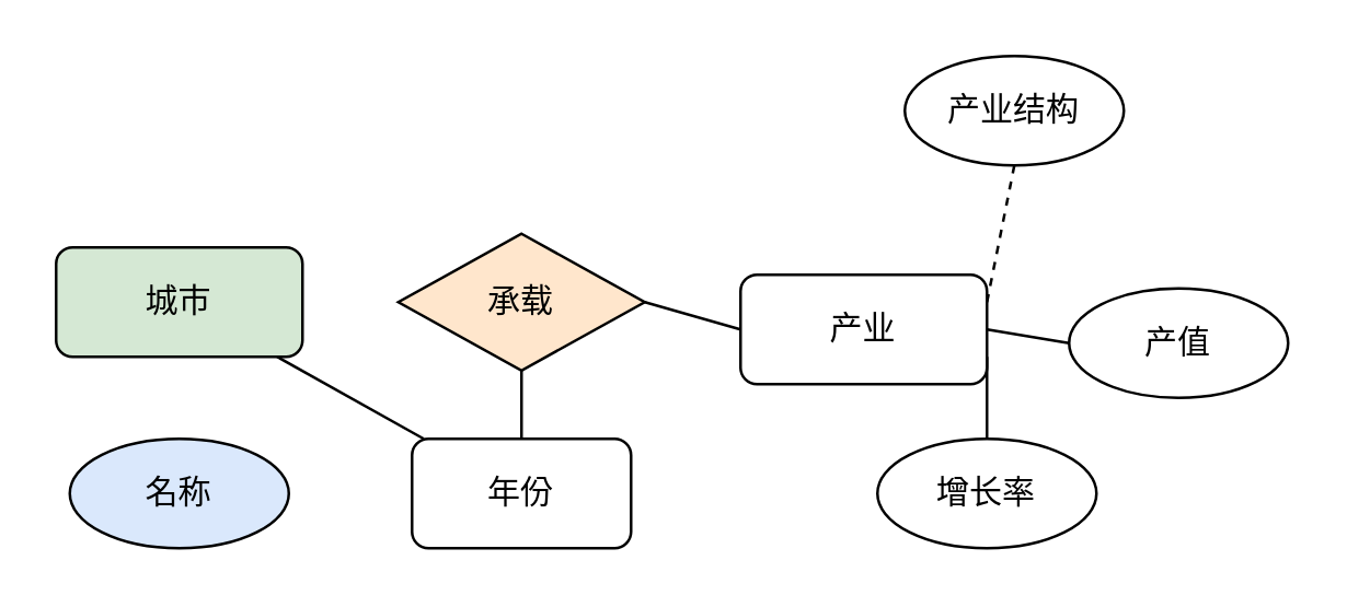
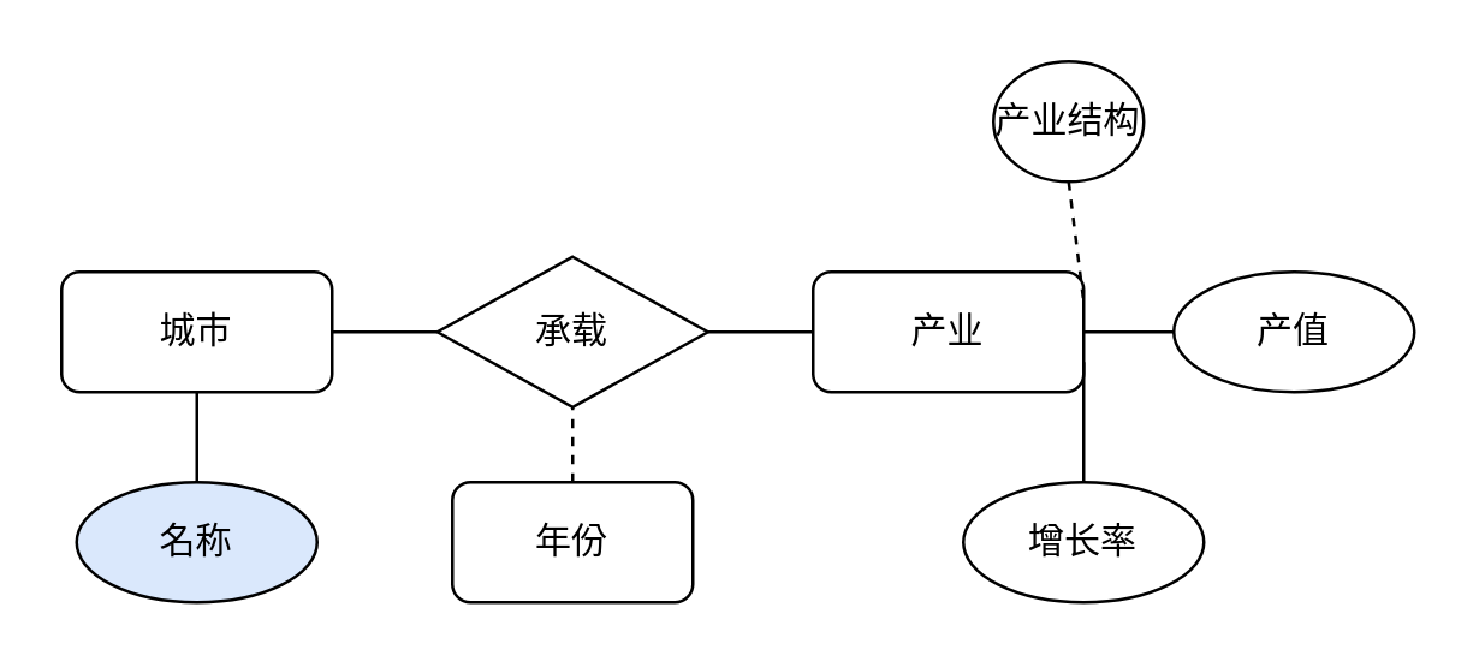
  <mxCell id="0" />
  <mxCell id="1" parent="0" />
- <mxCell id="2" value="产业" style="rounded=1;whiteSpace=wrap;html=1;" vertex="1" parent="1"><mxGeometry x="270" y="100" width="90" height="40" as="geometry" /></mxCell>
- <mxCell id="3" value="承载" style="rhombus;whiteSpace=wrap;html=1;fillColor=#ffe6cc;" vertex="1" parent="1"><mxGeometry x="145" y="85" width="90" height="50" as="geometry" /></mxCell>
- <mxCell id="4" value="产业结构" style="ellipse;whiteSpace=wrap;html=1;" vertex="1" parent="1"><mxGeometry x="330" y="20" width="80" height="40" as="geometry" /></mxCell>
+ <mxCell id="2" value="产业" style="rounded=1;whiteSpace=wrap;html=1;" vertex="1" parent="1"><mxGeometry x="270" y="90" width="90" height="40" as="geometry" /></mxCell>
+ <mxCell id="3" value="承载" style="rhombus;whiteSpace=wrap;html=1;" vertex="1" parent="1"><mxGeometry x="145" y="85" width="90" height="50" as="geometry" /></mxCell>
+ <mxCell id="4" value="产业结构" style="ellipse;whiteSpace=wrap;html=1;" vertex="1" parent="1"><mxGeometry x="330" y="20" width="50" height="40" as="geometry" /></mxCell>
  <mxCell id="5" value="年份" style="whiteSpace=wrap;html=1;rounded=1;" vertex="1" parent="1"><mxGeometry x="150" y="160" width="80" height="40" as="geometry" /></mxCell>
  <mxCell id="6" value="名称" style="ellipse;whiteSpace=wrap;html=1;fillColor=#dae8fc;" vertex="1" parent="1"><mxGeometry x="25" y="160" width="80" height="40" as="geometry" /></mxCell>
- <mxCell id="7" value="产值" style="ellipse;whiteSpace=wrap;html=1;" vertex="1" parent="1"><mxGeometry x="390" y="105" width="80" height="40" as="geometry" /></mxCell>
+ <mxCell id="7" value="产值" style="ellipse;whiteSpace=wrap;html=1;" vertex="1" parent="1"><mxGeometry x="390" y="90" width="80" height="40" as="geometry" /></mxCell>
  <mxCell id="8" value="增长率" style="ellipse;whiteSpace=wrap;html=1;" vertex="1" parent="1"><mxGeometry x="320" y="160" width="80" height="40" as="geometry" /></mxCell>
  <mxCell id="9" value="" style="endArrow=none;html=1;rounded=0;entryX=0;entryY=0.5;entryDx=0;entryDy=0;exitX=1;exitY=0.5;exitDx=0;exitDy=0;" edge="1" parent="1" source="3" target="2"><mxGeometry width="50" height="50" relative="1" as="geometry"><mxPoint x="230" y="110" as="sourcePoint" /><mxPoint x="260" y="60" as="targetPoint" /></mxGeometry></mxCell>
- <mxCell id="10" value="" style="endArrow=none;html=1;rounded=0;" edge="1" parent="1" source="17" target="5"><mxGeometry width="50" height="50" relative="1" as="geometry"><mxPoint x="60" y="110" as="sourcePoint" /><mxPoint x="110" y="60" as="targetPoint" /></mxGeometry></mxCell>
- <mxCell id="11" value="" style="endArrow=none;html=1;rounded=0;entryX=0.5;entryY=1;entryDx=0;entryDy=0;exitX=0.5;exitY=0;exitDx=0;exitDy=0;" edge="1" parent="1" source="5" target="3"><mxGeometry width="50" height="50" relative="1" as="geometry"><mxPoint x="170" y="160" as="sourcePoint" /><mxPoint x="220" y="110" as="targetPoint" /></mxGeometry></mxCell>
+ <mxCell id="10" value="" style="endArrow=none;html=1;rounded=0;entryX=0;entryY=0.5;entryDx=0;entryDy=0;" edge="1" parent="1" source="17" target="3"><mxGeometry width="50" height="50" relative="1" as="geometry"><mxPoint x="60" y="110" as="sourcePoint" /><mxPoint x="110" y="60" as="targetPoint" /></mxGeometry></mxCell>
+ <mxCell id="11" value="" style="endArrow=none;html=1;rounded=0;entryX=0.5;entryY=1;entryDx=0;entryDy=0;exitX=0.5;exitY=0;exitDx=0;exitDy=0;dashed=1;" edge="1" parent="1" source="5" target="3"><mxGeometry width="50" height="50" relative="1" as="geometry"><mxPoint x="170" y="160" as="sourcePoint" /><mxPoint x="220" y="110" as="targetPoint" /></mxGeometry></mxCell>
+ <mxCell id="12" value="" style="endArrow=none;html=1;rounded=0;entryX=0.5;entryY=1;entryDx=0;entryDy=0;exitX=0.5;exitY=0;exitDx=0;exitDy=0;" edge="1" parent="1" source="6" target="17"><mxGeometry width="50" height="50" relative="1" as="geometry"><mxPoint x="175" y="170" as="sourcePoint" /><mxPoint x="175" y="145" as="targetPoint" /></mxGeometry></mxCell>
  <mxCell id="13" value="" style="endArrow=none;html=1;rounded=0;entryX=1;entryY=0.5;entryDx=0;entryDy=0;exitX=0;exitY=0.5;exitDx=0;exitDy=0;" edge="1" parent="1" source="7" target="2"><mxGeometry width="50" height="50" relative="1" as="geometry"><mxPoint x="185" y="180" as="sourcePoint" /><mxPoint x="185" y="155" as="targetPoint" /></mxGeometry></mxCell>
  <mxCell id="14" value="" style="endArrow=none;html=1;rounded=0;entryX=1;entryY=0.75;entryDx=0;entryDy=0;exitX=0.5;exitY=0;exitDx=0;exitDy=0;" edge="1" parent="1" source="8" target="2"><mxGeometry width="50" height="50" relative="1" as="geometry"><mxPoint x="400" y="120" as="sourcePoint" /><mxPoint x="370" y="120" as="targetPoint" /></mxGeometry></mxCell>
  <mxCell id="15" value="" style="endArrow=none;html=1;rounded=0;entryX=1;entryY=0.25;entryDx=0;entryDy=0;exitX=0.5;exitY=1;exitDx=0;exitDy=0;dashed=1;" edge="1" parent="1" source="4" target="2"><mxGeometry width="50" height="50" relative="1" as="geometry"><mxPoint x="410" y="130" as="sourcePoint" /><mxPoint x="380" y="130" as="targetPoint" /></mxGeometry></mxCell>
  <mxCell id="16" value="" style="endArrow=none;html=1;rounded=0;entryX=0;entryY=0.5;entryDx=0;entryDy=0;" edge="1" parent="1" target="17"><mxGeometry width="50" height="50" relative="1" as="geometry"><mxPoint x="60" y="110" as="sourcePoint" /><mxPoint x="145" y="110" as="targetPoint" /></mxGeometry></mxCell>
- <mxCell id="17" value="城市" style="rounded=1;whiteSpace=wrap;html=1;fillColor=#d5e8d4;" vertex="1" parent="1"><mxGeometry x="20" y="90" width="90" height="40" as="geometry" /></mxCell>
+ <mxCell id="17" value="城市" style="rounded=1;whiteSpace=wrap;html=1;" vertex="1" parent="1"><mxGeometry x="20" y="90" width="90" height="40" as="geometry" /></mxCell>
